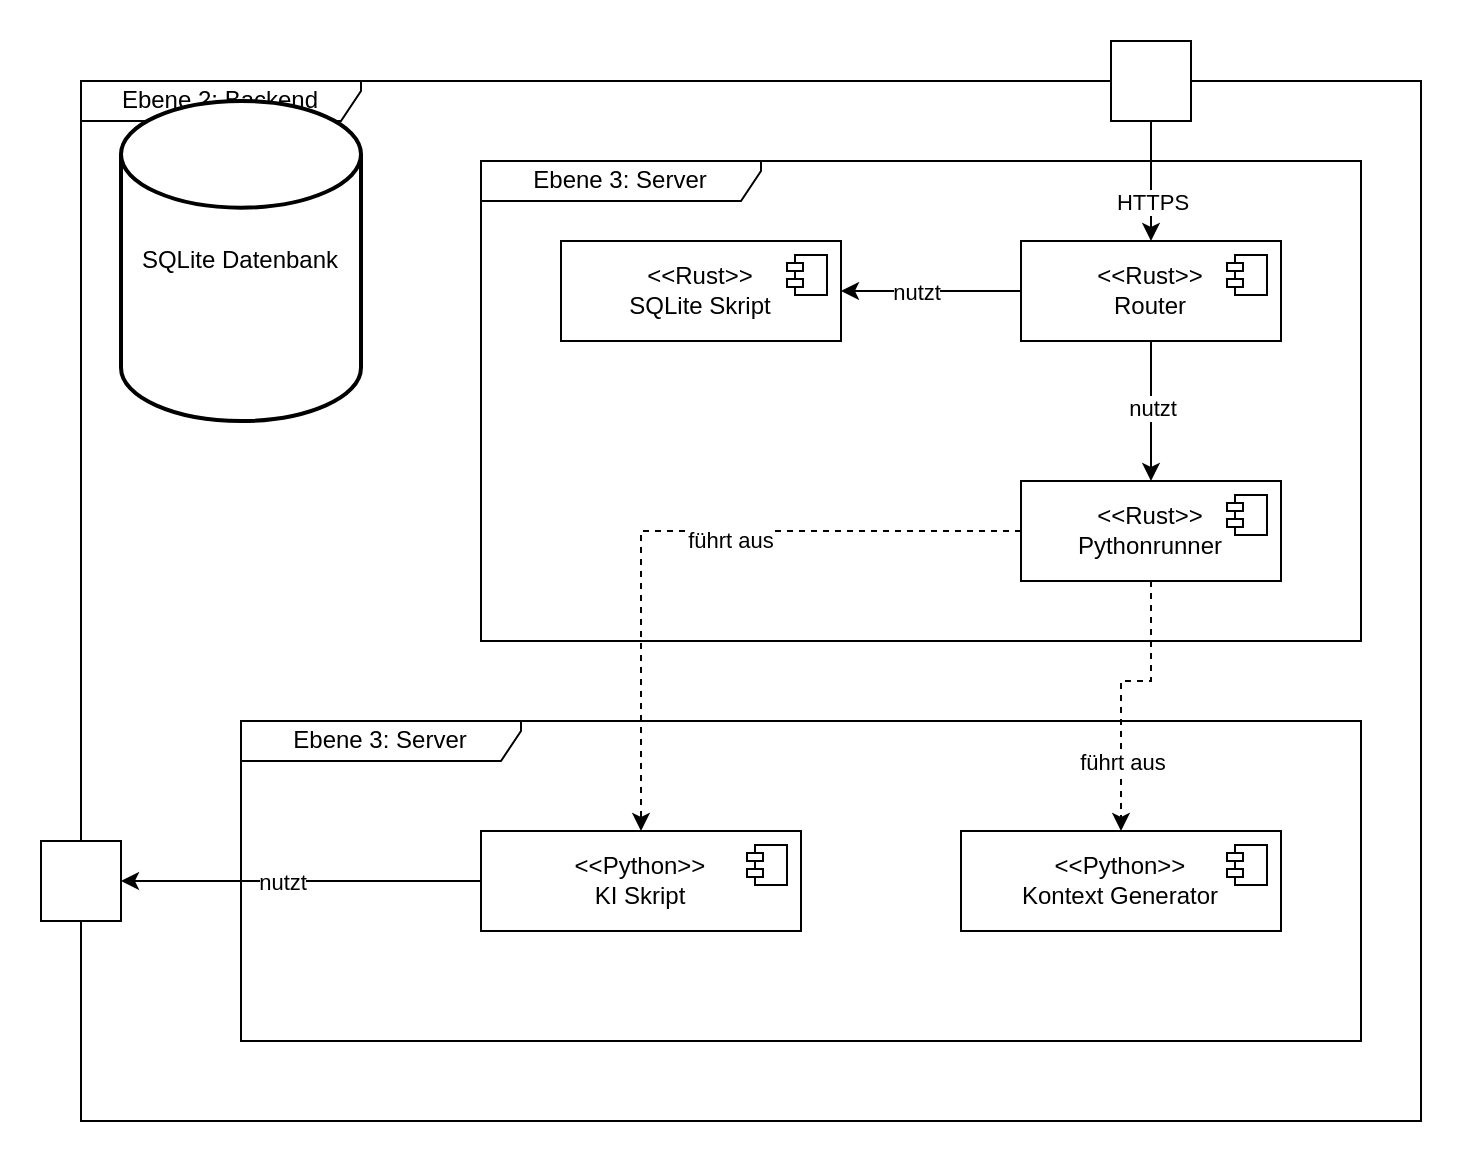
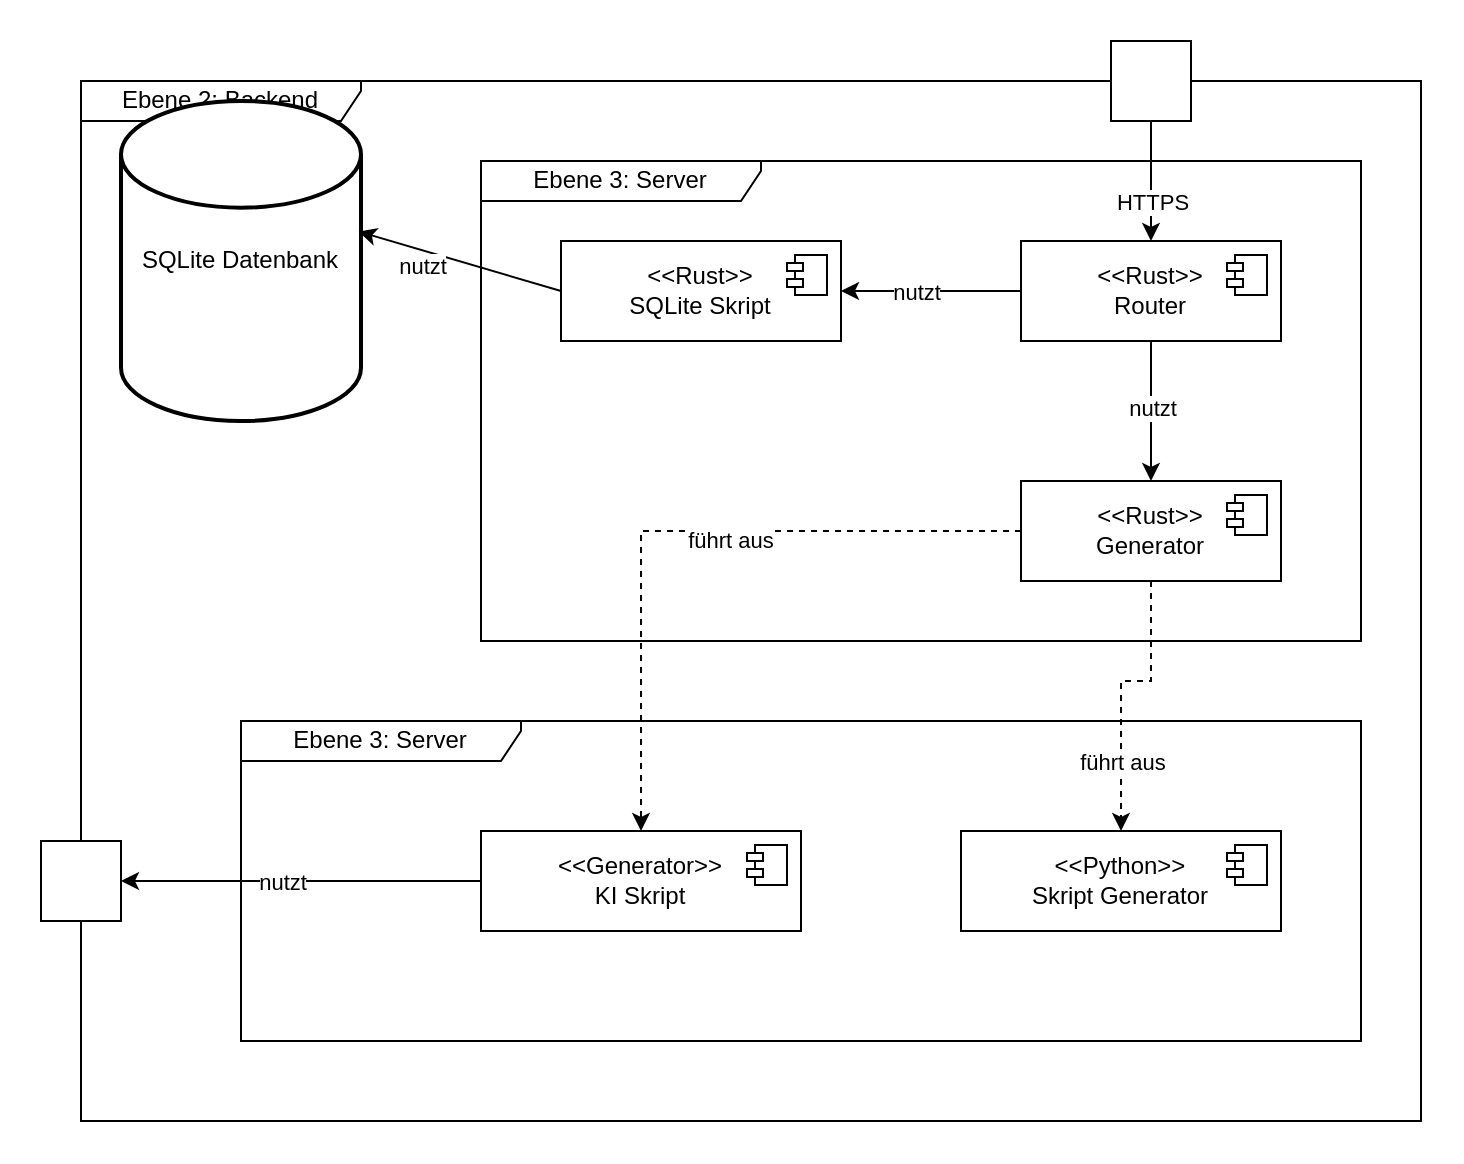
  <mxCell id="0" />
  <mxCell id="1" parent="0" />
  <mxCell id="2" value="Ebene 2: Backend" style="shape=umlFrame;whiteSpace=wrap;html=1;pointerEvents=0;width=140;height=20;" vertex="1" parent="1"><mxGeometry x="40" y="40" width="670" height="520" as="geometry" /></mxCell>
  <mxCell id="3" value="" style="whiteSpace=wrap;html=1;aspect=fixed;" vertex="1" parent="1"><mxGeometry x="555" y="20" width="40" height="40" as="geometry" /></mxCell>
  <mxCell id="4" value="" style="whiteSpace=wrap;html=1;aspect=fixed;" vertex="1" parent="1"><mxGeometry x="20" y="420" width="40" height="40" as="geometry" /></mxCell>
  <mxCell id="5" value="&lt;div&gt;&amp;lt;&amp;lt;Rust&amp;gt;&amp;gt;&lt;/div&gt;&lt;div&gt;Router&lt;/div&gt;" style="html=1;dropTarget=0;whiteSpace=wrap;" vertex="1" parent="1"><mxGeometry x="510" y="120" width="130" height="50" as="geometry" /></mxCell>
  <mxCell id="6" value="" style="shape=module;jettyWidth=8;jettyHeight=4;" vertex="1" parent="5"><mxGeometry x="1" width="20" height="20" relative="1" as="geometry"><mxPoint x="-27" y="7" as="offset" /></mxGeometry></mxCell>
  <mxCell id="7" value="Ebene 3: Server" style="shape=umlFrame;whiteSpace=wrap;html=1;pointerEvents=0;width=140;height=20;" vertex="1" parent="1"><mxGeometry x="240" y="80" width="440" height="240" as="geometry" /></mxCell>
- <mxCell id="8" value="&lt;div&gt;&amp;lt;&amp;lt;Rust&amp;gt;&amp;gt;&lt;/div&gt;&lt;div&gt;Pythonrunner&lt;/div&gt;" style="html=1;dropTarget=0;whiteSpace=wrap;" vertex="1" parent="1"><mxGeometry x="510" y="240" width="130" height="50" as="geometry" /></mxCell>
+ <mxCell id="8" value="&lt;div&gt;&amp;lt;&amp;lt;Rust&amp;gt;&amp;gt;&lt;/div&gt;&lt;div&gt;Generator&lt;/div&gt;" style="html=1;dropTarget=0;whiteSpace=wrap;" vertex="1" parent="1"><mxGeometry x="510" y="240" width="130" height="50" as="geometry" /></mxCell>
  <mxCell id="9" value="" style="shape=module;jettyWidth=8;jettyHeight=4;" vertex="1" parent="8"><mxGeometry x="1" width="20" height="20" relative="1" as="geometry"><mxPoint x="-27" y="7" as="offset" /></mxGeometry></mxCell>
  <mxCell id="10" value="&lt;div&gt;&amp;lt;&amp;lt;Rust&amp;gt;&amp;gt;&lt;/div&gt;&lt;div&gt;SQLite Skript&lt;/div&gt;" style="html=1;dropTarget=0;whiteSpace=wrap;" vertex="1" parent="1"><mxGeometry x="280" y="120" width="140" height="50" as="geometry" /></mxCell>
  <mxCell id="11" value="" style="shape=module;jettyWidth=8;jettyHeight=4;" vertex="1" parent="10"><mxGeometry x="1" width="20" height="20" relative="1" as="geometry"><mxPoint x="-27" y="7" as="offset" /></mxGeometry></mxCell>
  <mxCell id="12" value="" style="endArrow=classic;html=1;rounded=0;entryX=0.5;entryY=0;entryDx=0;entryDy=0;exitX=0.5;exitY=1;exitDx=0;exitDy=0;" edge="1" parent="1" source="3" target="5"><mxGeometry width="50" height="50" relative="1" as="geometry"><mxPoint x="360" y="225" as="sourcePoint" /><mxPoint x="480" y="225" as="targetPoint" /></mxGeometry></mxCell>
  <mxCell id="13" value="HTTPS" style="edgeLabel;html=1;align=center;verticalAlign=middle;resizable=0;points=[];" vertex="1" connectable="0" parent="12"><mxGeometry x="-0.15" y="1" relative="1" as="geometry"><mxPoint x="-1" y="14" as="offset" /></mxGeometry></mxCell>
  <mxCell id="14" value="" style="endArrow=classic;html=1;rounded=0;entryX=1;entryY=0.5;entryDx=0;entryDy=0;exitX=0;exitY=0.5;exitDx=0;exitDy=0;" edge="1" parent="1" source="5" target="10"><mxGeometry width="50" height="50" relative="1" as="geometry"><mxPoint x="585" y="70" as="sourcePoint" /><mxPoint x="585" y="130" as="targetPoint" /></mxGeometry></mxCell>
  <mxCell id="15" value="nutzt" style="edgeLabel;html=1;align=center;verticalAlign=middle;resizable=0;points=[];" vertex="1" connectable="0" parent="14"><mxGeometry x="-0.15" y="1" relative="1" as="geometry"><mxPoint x="-15" y="-1" as="offset" /></mxGeometry></mxCell>
  <mxCell id="16" value="" style="endArrow=classic;html=1;rounded=0;entryX=0.5;entryY=0;entryDx=0;entryDy=0;exitX=0.5;exitY=1;exitDx=0;exitDy=0;" edge="1" parent="1" source="5" target="8"><mxGeometry width="50" height="50" relative="1" as="geometry"><mxPoint x="520" y="155" as="sourcePoint" /><mxPoint x="390" y="155" as="targetPoint" /></mxGeometry></mxCell>
  <mxCell id="17" value="nutzt" style="edgeLabel;html=1;align=center;verticalAlign=middle;resizable=0;points=[];" vertex="1" connectable="0" parent="16"><mxGeometry x="-0.15" y="1" relative="1" as="geometry"><mxPoint x="-1" y="3" as="offset" /></mxGeometry></mxCell>
  <mxCell id="18" value="SQLite Datenbank" style="strokeWidth=2;html=1;shape=mxgraph.flowchart.database;whiteSpace=wrap;verticalAlign=middle;" vertex="1" parent="1"><mxGeometry x="60" y="50" width="120" height="160" as="geometry" /></mxCell>
+ <mxCell id="19" value="" style="endArrow=classic;html=1;rounded=0;entryX=0.99;entryY=0.408;entryDx=0;entryDy=0;exitX=0;exitY=0.5;exitDx=0;exitDy=0;entryPerimeter=0;" edge="1" parent="1" source="10" target="18"><mxGeometry width="50" height="50" relative="1" as="geometry"><mxPoint x="340" y="220" as="sourcePoint" /><mxPoint x="250" y="220" as="targetPoint" /></mxGeometry></mxCell>
+ <mxCell id="20" value="nutzt" style="edgeLabel;html=1;align=center;verticalAlign=middle;resizable=0;points=[];" vertex="1" connectable="0" parent="19"><mxGeometry x="-0.15" y="1" relative="1" as="geometry"><mxPoint x="-26" y="-1" as="offset" /></mxGeometry></mxCell>
  <mxCell id="21" value="Ebene 3: Server" style="shape=umlFrame;whiteSpace=wrap;html=1;pointerEvents=0;width=140;height=20;" vertex="1" parent="1"><mxGeometry x="120" y="360" width="560" height="160" as="geometry" /></mxCell>
- <mxCell id="22" value="&lt;div&gt;&amp;lt;&amp;lt;Python&amp;gt;&amp;gt;&lt;/div&gt;&lt;div&gt;Kontext Generator&lt;/div&gt;" style="html=1;dropTarget=0;whiteSpace=wrap;" vertex="1" parent="1"><mxGeometry x="480" y="415" width="160" height="50" as="geometry" /></mxCell>
+ <mxCell id="22" value="&lt;div&gt;&amp;lt;&amp;lt;Python&amp;gt;&amp;gt;&lt;/div&gt;&lt;div&gt;Skript Generator&lt;/div&gt;" style="html=1;dropTarget=0;whiteSpace=wrap;" vertex="1" parent="1"><mxGeometry x="480" y="415" width="160" height="50" as="geometry" /></mxCell>
  <mxCell id="23" value="" style="shape=module;jettyWidth=8;jettyHeight=4;" vertex="1" parent="22"><mxGeometry x="1" width="20" height="20" relative="1" as="geometry"><mxPoint x="-27" y="7" as="offset" /></mxGeometry></mxCell>
- <mxCell id="24" value="&lt;div&gt;&amp;lt;&amp;lt;Python&amp;gt;&amp;gt;&lt;/div&gt;&lt;div&gt;KI Skript&lt;/div&gt;" style="html=1;dropTarget=0;whiteSpace=wrap;" vertex="1" parent="1"><mxGeometry x="240" y="415" width="160" height="50" as="geometry" /></mxCell>
+ <mxCell id="24" value="&lt;div&gt;&amp;lt;&amp;lt;Generator&amp;gt;&amp;gt;&lt;/div&gt;&lt;div&gt;KI Skript&lt;/div&gt;" style="html=1;dropTarget=0;whiteSpace=wrap;" vertex="1" parent="1"><mxGeometry x="240" y="415" width="160" height="50" as="geometry" /></mxCell>
  <mxCell id="25" value="" style="shape=module;jettyWidth=8;jettyHeight=4;" vertex="1" parent="24"><mxGeometry x="1" width="20" height="20" relative="1" as="geometry"><mxPoint x="-27" y="7" as="offset" /></mxGeometry></mxCell>
  <mxCell id="26" value="" style="endArrow=classic;html=1;rounded=0;exitX=0.5;exitY=1;exitDx=0;exitDy=0;dashed=1;" edge="1" parent="1" source="8" target="22"><mxGeometry width="50" height="50" relative="1" as="geometry"><mxPoint x="574.57" y="330" as="sourcePoint" /><mxPoint x="574.57" y="400" as="targetPoint" /><Array as="points"><mxPoint x="575" y="340" /><mxPoint x="560" y="340" /></Array></mxGeometry></mxCell>
  <mxCell id="27" value="führt aus" style="edgeLabel;html=1;align=center;verticalAlign=middle;resizable=0;points=[];" vertex="1" connectable="0" parent="26"><mxGeometry x="-0.15" y="1" relative="1" as="geometry"><mxPoint x="-5" y="39" as="offset" /></mxGeometry></mxCell>
  <mxCell id="28" value="" style="endArrow=classic;html=1;rounded=0;exitX=0;exitY=0.5;exitDx=0;exitDy=0;entryX=0.5;entryY=0;entryDx=0;entryDy=0;dashed=1;" edge="1" parent="1" source="8" target="24"><mxGeometry width="50" height="50" relative="1" as="geometry"><mxPoint x="420" y="230" as="sourcePoint" /><mxPoint x="420" y="300" as="targetPoint" /><Array as="points"><mxPoint x="320" y="265" /></Array></mxGeometry></mxCell>
  <mxCell id="29" value="führt aus" style="edgeLabel;html=1;align=center;verticalAlign=middle;resizable=0;points=[];" vertex="1" connectable="0" parent="28"><mxGeometry x="-0.15" y="1" relative="1" as="geometry"><mxPoint x="-1" y="3" as="offset" /></mxGeometry></mxCell>
  <mxCell id="30" value="" style="endArrow=classic;html=1;rounded=0;entryX=1;entryY=0.5;entryDx=0;entryDy=0;exitX=0;exitY=0.5;exitDx=0;exitDy=0;" edge="1" parent="1" source="24" target="4"><mxGeometry width="50" height="50" relative="1" as="geometry"><mxPoint x="160" y="415" as="sourcePoint" /><mxPoint x="160" y="485" as="targetPoint" /></mxGeometry></mxCell>
  <mxCell id="31" value="nutzt" style="edgeLabel;html=1;align=center;verticalAlign=middle;resizable=0;points=[];" vertex="1" connectable="0" parent="30"><mxGeometry x="-0.15" y="1" relative="1" as="geometry"><mxPoint x="-23" y="-1" as="offset" /></mxGeometry></mxCell>
